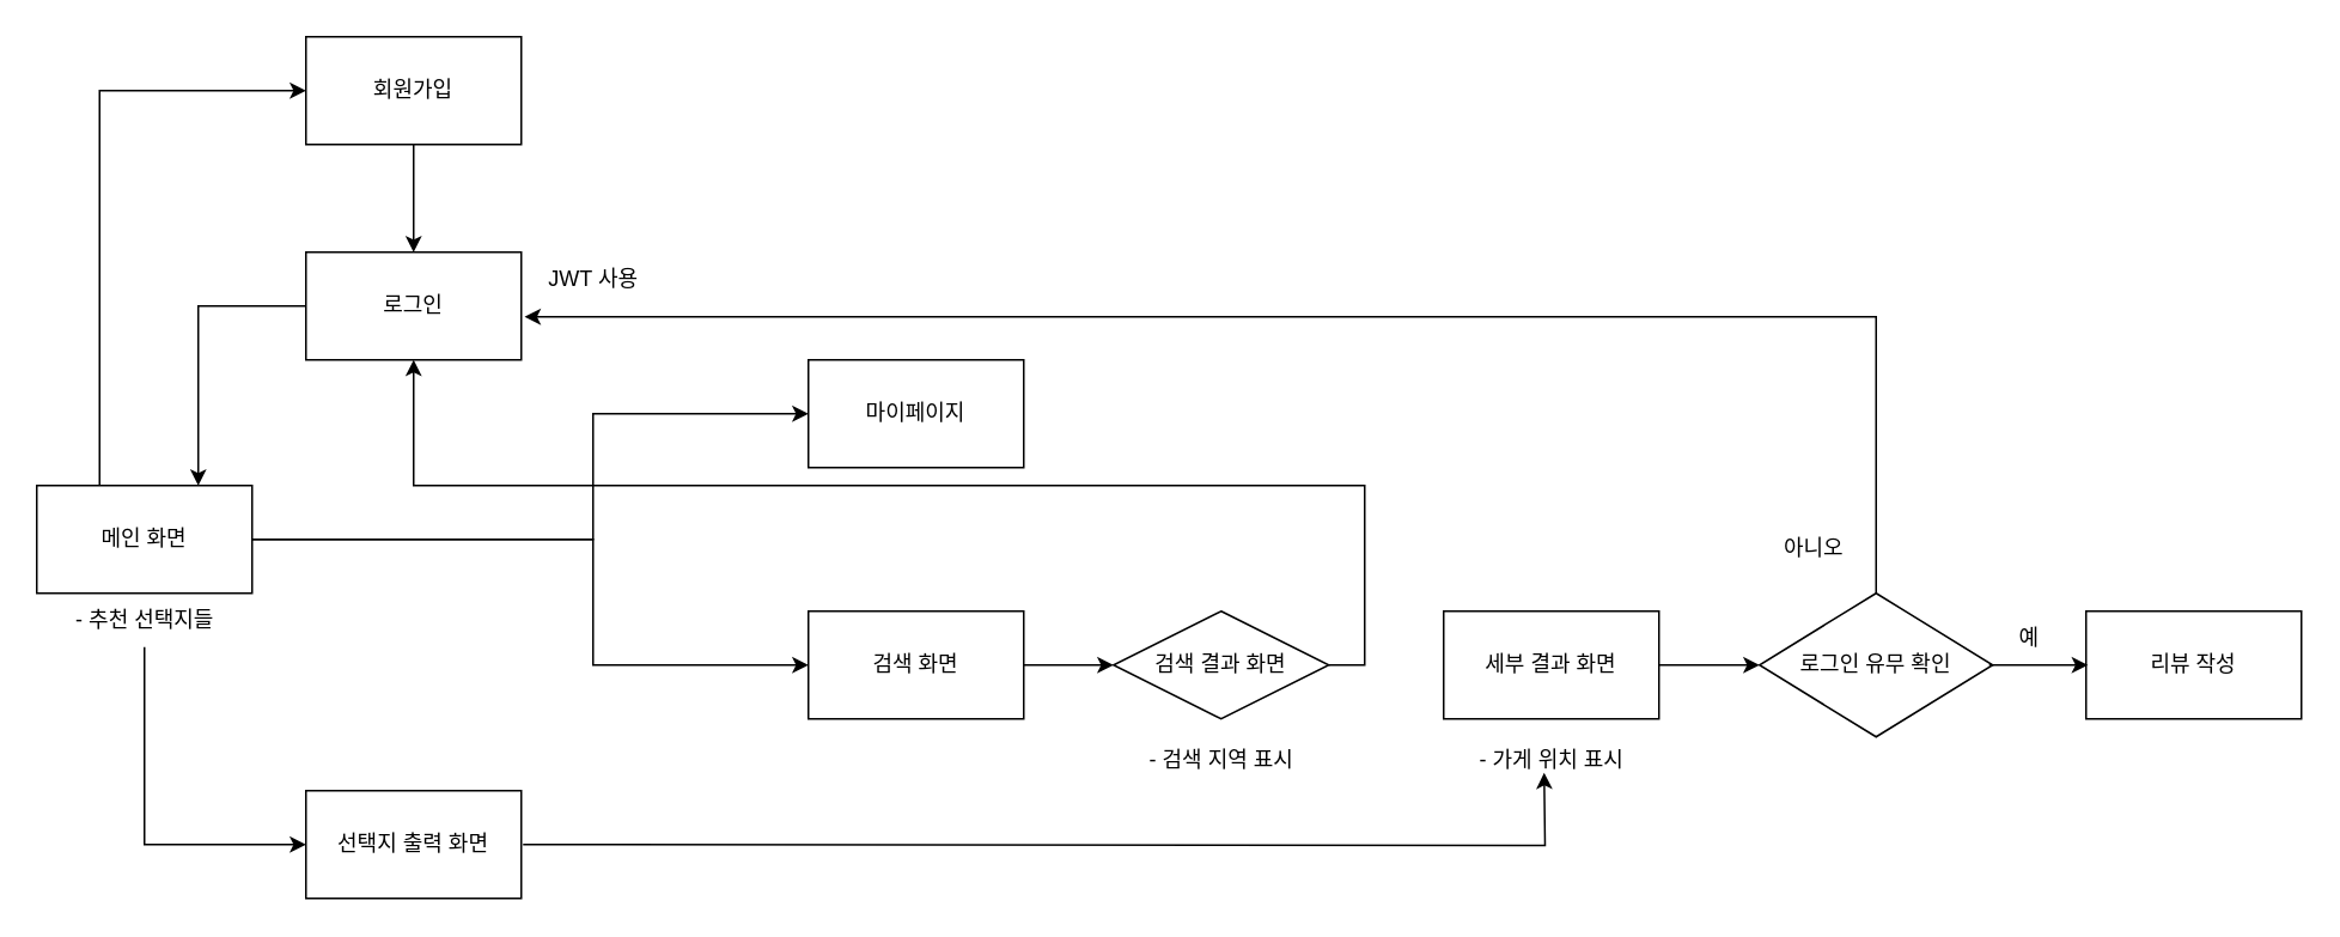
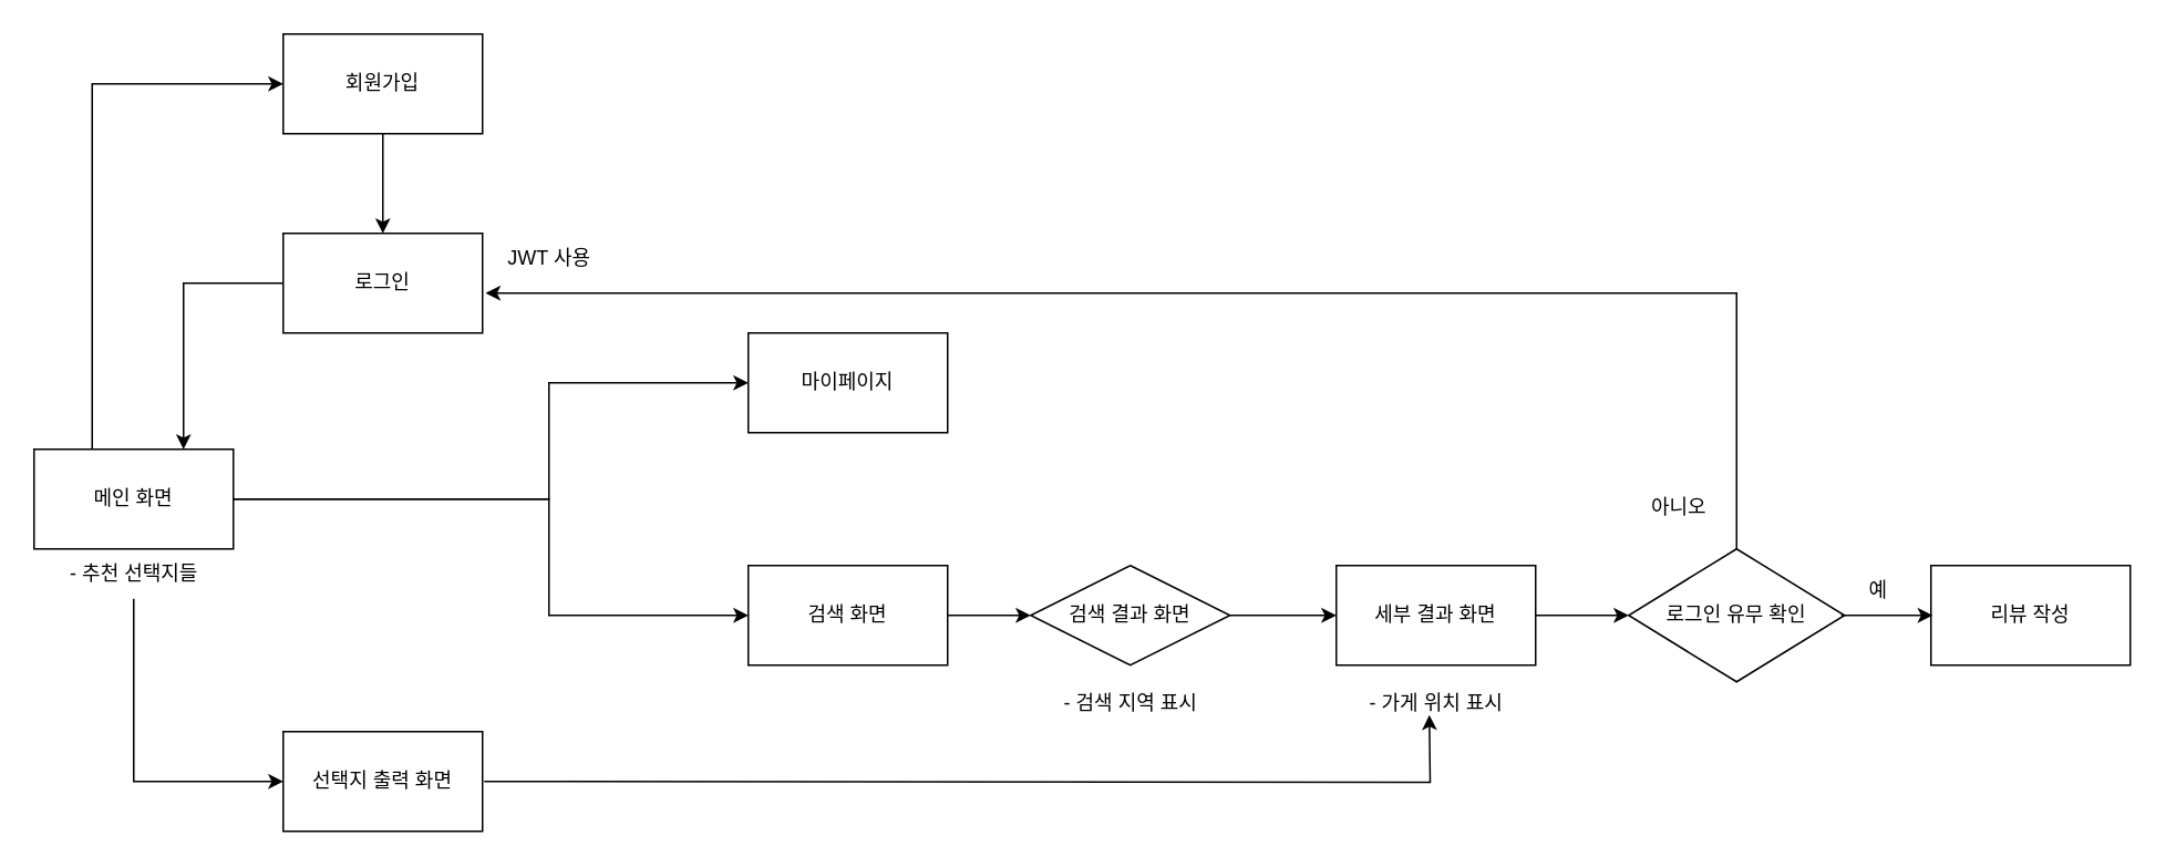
  <mxCell id="0" />
  <mxCell id="1" parent="0" />
  <mxCell id="2" value="로그인" style="whiteSpace=wrap;html=1;" parent="1" vertex="1"><mxGeometry x="170" y="140" width="120" height="60" as="geometry" /></mxCell>
  <mxCell id="3" style="edgeStyle=orthogonalEdgeStyle;rounded=0;orthogonalLoop=1;jettySize=auto;html=1;entryX=0;entryY=0.5;entryDx=0;entryDy=0;" parent="1" source="5" target="16" edge="1"><mxGeometry relative="1" as="geometry"><Array as="points"><mxPoint x="330" y="300" /><mxPoint x="330" y="370" /></Array></mxGeometry></mxCell>
  <mxCell id="4" style="edgeStyle=orthogonalEdgeStyle;rounded=0;orthogonalLoop=1;jettySize=auto;html=1;exitX=1;exitY=0.5;exitDx=0;exitDy=0;entryX=0;entryY=0.5;entryDx=0;entryDy=0;" parent="1" source="5" target="11" edge="1"><mxGeometry relative="1" as="geometry"><Array as="points"><mxPoint x="330" y="300" /><mxPoint x="330" y="230" /></Array></mxGeometry></mxCell>
  <mxCell id="5" value="메인 화면" style="rounded=0;whiteSpace=wrap;html=1;" parent="1" vertex="1"><mxGeometry x="20" y="270" width="120" height="60" as="geometry" /></mxCell>
  <mxCell id="6" style="edgeStyle=orthogonalEdgeStyle;rounded=0;orthogonalLoop=1;jettySize=auto;html=1;exitX=0.5;exitY=1;exitDx=0;exitDy=0;entryX=0.5;entryY=0;entryDx=0;entryDy=0;" parent="1" source="7" target="2" edge="1"><mxGeometry relative="1" as="geometry" /></mxCell>
  <mxCell id="7" value="회원가입" style="whiteSpace=wrap;html=1;" parent="1" vertex="1"><mxGeometry x="170" y="20" width="120" height="60" as="geometry" /></mxCell>
- <mxCell id="8" style="edgeStyle=orthogonalEdgeStyle;rounded=0;orthogonalLoop=1;jettySize=auto;html=1;exitX=1;exitY=0.5;exitDx=0;exitDy=0;" parent="1" source="9" target="2" edge="1"><mxGeometry relative="1" as="geometry" /></mxCell>
+ <mxCell id="8" style="edgeStyle=orthogonalEdgeStyle;rounded=0;orthogonalLoop=1;jettySize=auto;html=1;exitX=1;exitY=0.5;exitDx=0;exitDy=0;entryX=0;entryY=0.5;entryDx=0;entryDy=0;" parent="1" source="9" target="13" edge="1"><mxGeometry relative="1" as="geometry" /></mxCell>
  <mxCell id="9" value="검색 결과 화면" style="rhombus;whiteSpace=wrap;html=1;" parent="1" vertex="1"><mxGeometry x="620" y="340" width="120" height="60" as="geometry" /></mxCell>
  <mxCell id="10" value="- 추천 선택지들" style="text;html=1;align=center;verticalAlign=middle;resizable=0;points=[];autosize=1;strokeColor=none;fillColor=none;" parent="1" vertex="1"><mxGeometry x="25" y="330" width="110" height="30" as="geometry" /></mxCell>
  <mxCell id="11" value="마이페이지" style="whiteSpace=wrap;html=1;" parent="1" vertex="1"><mxGeometry x="450" y="200" width="120" height="60" as="geometry" /></mxCell>
  <mxCell id="12" style="edgeStyle=orthogonalEdgeStyle;rounded=0;orthogonalLoop=1;jettySize=auto;html=1;exitX=1;exitY=0.5;exitDx=0;exitDy=0;entryX=0;entryY=0.5;entryDx=0;entryDy=0;" parent="1" source="13" target="19" edge="1"><mxGeometry relative="1" as="geometry"><mxPoint x="980" y="370" as="targetPoint" /></mxGeometry></mxCell>
  <mxCell id="13" value="세부 결과 화면" style="whiteSpace=wrap;html=1;" parent="1" vertex="1"><mxGeometry x="804" y="340" width="120" height="60" as="geometry" /></mxCell>
  <mxCell id="14" value="리뷰 작성" style="whiteSpace=wrap;html=1;" parent="1" vertex="1"><mxGeometry x="1162" y="340" width="120" height="60" as="geometry" /></mxCell>
  <mxCell id="15" style="edgeStyle=orthogonalEdgeStyle;rounded=0;orthogonalLoop=1;jettySize=auto;html=1;exitX=1;exitY=0.5;exitDx=0;exitDy=0;entryX=0;entryY=0.5;entryDx=0;entryDy=0;" parent="1" source="16" target="9" edge="1"><mxGeometry relative="1" as="geometry" /></mxCell>
  <mxCell id="16" value="검색 화면" style="rounded=0;whiteSpace=wrap;html=1;" parent="1" vertex="1"><mxGeometry x="450" y="340" width="120" height="60" as="geometry" /></mxCell>
  <mxCell id="17" value="JWT 사용" style="text;html=1;align=center;verticalAlign=middle;resizable=0;points=[];autosize=1;strokeColor=none;fillColor=none;" parent="1" vertex="1"><mxGeometry x="290" y="140" width="80" height="30" as="geometry" /></mxCell>
  <mxCell id="18" value="- 검색 지역 표시" style="text;html=1;align=center;verticalAlign=middle;resizable=0;points=[];autosize=1;strokeColor=none;fillColor=none;" parent="1" vertex="1"><mxGeometry x="625" y="408" width="110" height="30" as="geometry" /></mxCell>
  <mxCell id="19" value="로그인 유무 확인" style="rhombus;whiteSpace=wrap;html=1;" vertex="1" parent="1"><mxGeometry x="980" y="330" width="130" height="80" as="geometry" /></mxCell>
  <mxCell id="20" style="edgeStyle=orthogonalEdgeStyle;rounded=0;orthogonalLoop=1;jettySize=auto;html=1;exitX=1;exitY=0.5;exitDx=0;exitDy=0;endSize=6;" edge="1" parent="1"><mxGeometry relative="1" as="geometry"><mxPoint x="1108" y="370" as="sourcePoint" /><mxPoint x="1163" y="370" as="targetPoint" /></mxGeometry></mxCell>
  <mxCell id="21" value="- 가게 위치 표시" style="text;html=1;align=center;verticalAlign=middle;resizable=0;points=[];autosize=1;strokeColor=none;fillColor=none;" vertex="1" parent="1"><mxGeometry x="809" y="408" width="110" height="30" as="geometry" /></mxCell>
  <mxCell id="22" value="예" style="text;html=1;align=center;verticalAlign=middle;resizable=0;points=[];autosize=1;strokeColor=none;fillColor=none;" vertex="1" parent="1"><mxGeometry x="1110" y="340" width="40" height="30" as="geometry" /></mxCell>
  <mxCell id="23" value="아니오" style="text;html=1;align=center;verticalAlign=middle;resizable=0;points=[];autosize=1;strokeColor=none;fillColor=none;" vertex="1" parent="1"><mxGeometry x="980" y="290" width="60" height="30" as="geometry" /></mxCell>
  <mxCell id="24" style="edgeStyle=orthogonalEdgeStyle;rounded=0;orthogonalLoop=1;jettySize=auto;html=1;exitX=0.5;exitY=1;exitDx=0;exitDy=0;entryX=0.023;entryY=1.2;entryDx=0;entryDy=0;entryPerimeter=0;" edge="1" parent="1" target="17"><mxGeometry relative="1" as="geometry"><mxPoint x="1045" y="330" as="sourcePoint" /><mxPoint x="1045" y="110" as="targetPoint" /><Array as="points"><mxPoint x="1045" y="176" /></Array></mxGeometry></mxCell>
  <mxCell id="25" value="선택지 출력 화면" style="rounded=0;whiteSpace=wrap;html=1;" vertex="1" parent="1"><mxGeometry x="170" y="440" width="120" height="60" as="geometry" /></mxCell>
  <mxCell id="26" style="edgeStyle=orthogonalEdgeStyle;rounded=0;orthogonalLoop=1;jettySize=auto;html=1;exitX=1;exitY=0.5;exitDx=0;exitDy=0;" edge="1" parent="1"><mxGeometry relative="1" as="geometry"><mxPoint x="291" y="470" as="sourcePoint" /><mxPoint x="860" y="430" as="targetPoint" /></mxGeometry></mxCell>
  <mxCell id="27" value="" style="endArrow=classic;html=1;rounded=0;entryX=0;entryY=0.5;entryDx=0;entryDy=0;" edge="1" parent="1" target="25"><mxGeometry width="50" height="50" relative="1" as="geometry"><mxPoint x="80" y="360" as="sourcePoint" /><mxPoint x="80" y="470" as="targetPoint" /><Array as="points"><mxPoint x="80" y="470" /></Array></mxGeometry></mxCell>
  <mxCell id="28" value="" style="endArrow=classic;html=1;rounded=0;entryX=0.75;entryY=0;entryDx=0;entryDy=0;" edge="1" parent="1" target="5"><mxGeometry width="50" height="50" relative="1" as="geometry"><mxPoint x="170" y="170" as="sourcePoint" /><mxPoint x="220" y="120" as="targetPoint" /><Array as="points"><mxPoint x="110" y="170" /></Array></mxGeometry></mxCell>
  <mxCell id="29" value="" style="endArrow=classic;html=1;rounded=0;entryX=0;entryY=0.5;entryDx=0;entryDy=0;" edge="1" parent="1" target="7"><mxGeometry width="50" height="50" relative="1" as="geometry"><mxPoint x="55" y="270" as="sourcePoint" /><mxPoint x="105" y="220" as="targetPoint" /><Array as="points"><mxPoint x="55" y="50" /></Array></mxGeometry></mxCell>
